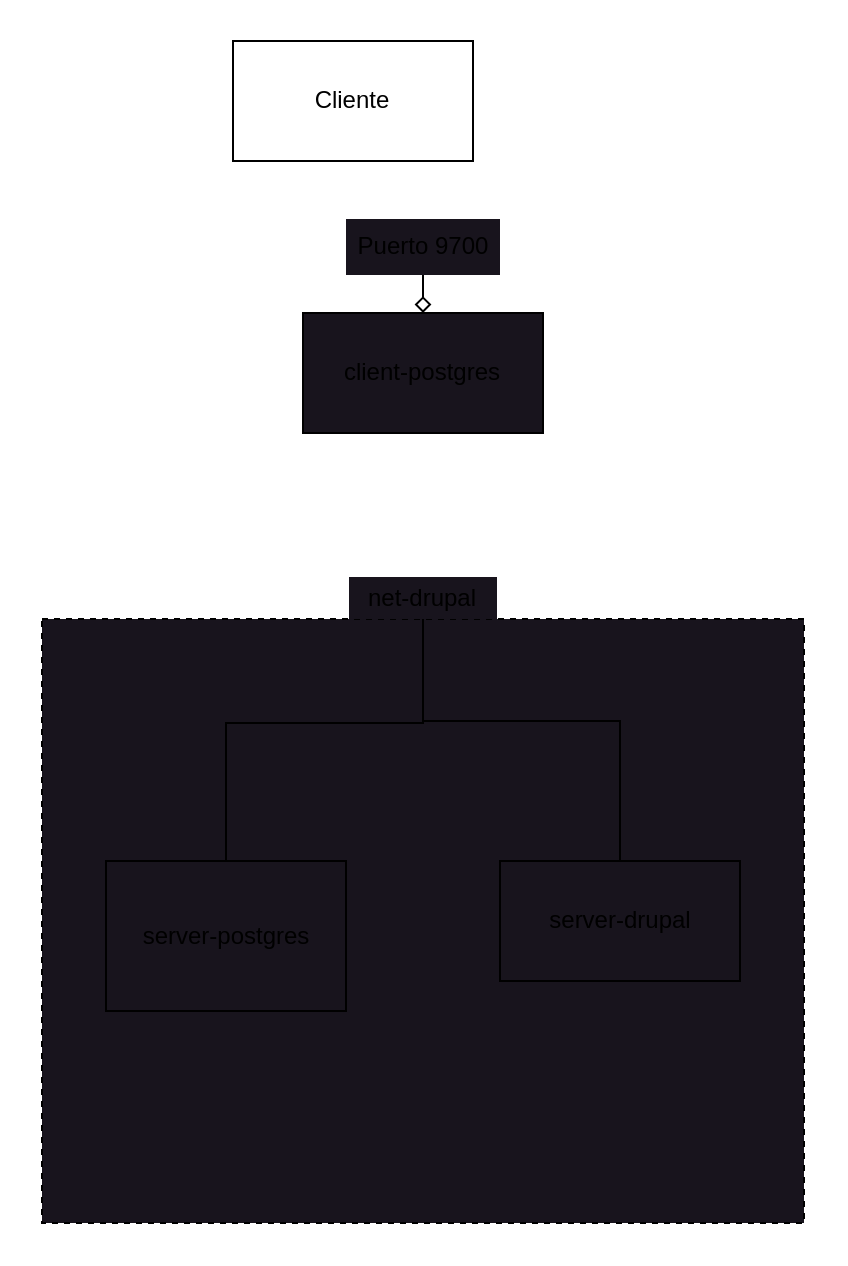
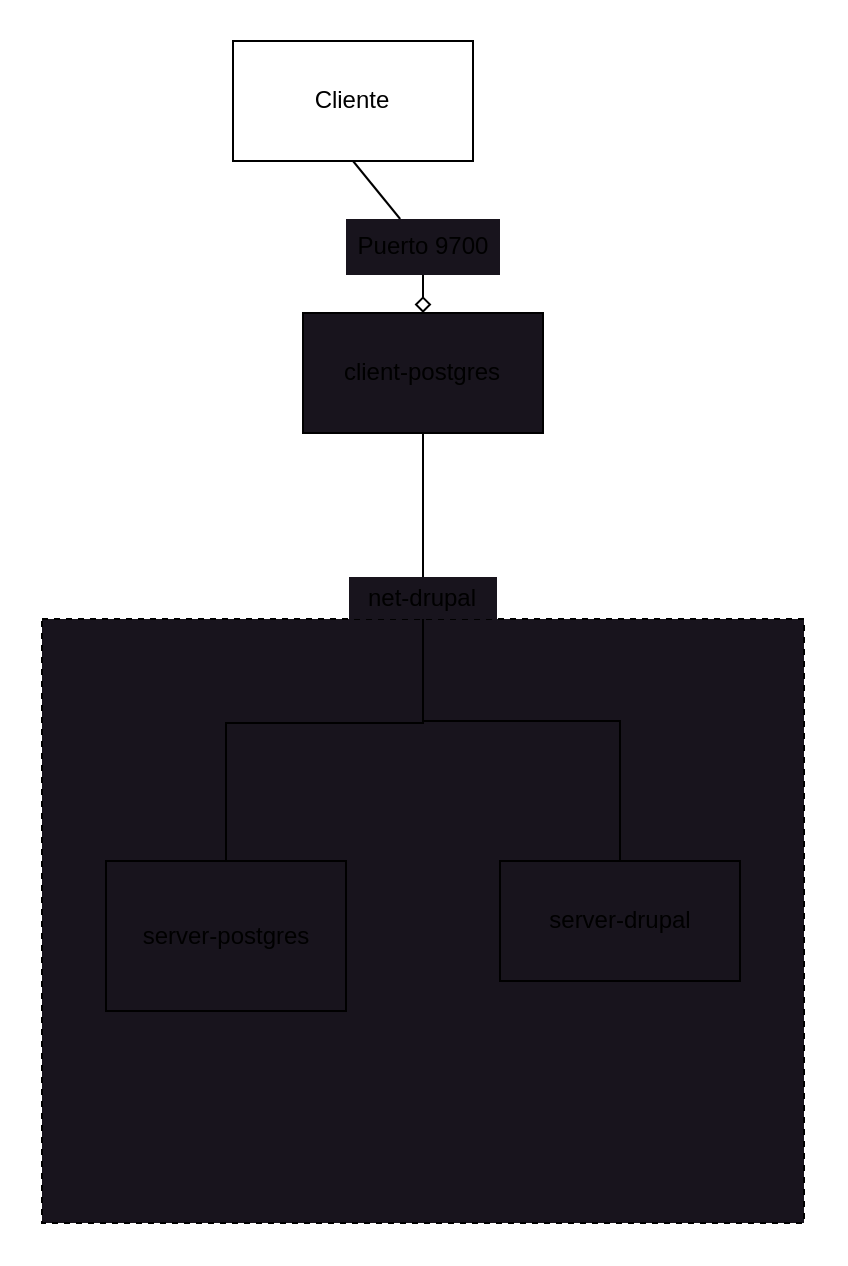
  <mxCell id="0" />
  <mxCell id="1" parent="0" />
  <mxCell id="2" value="" style="rounded=0;whiteSpace=wrap;html=1;fillColor=#18141D;dashed=1;" vertex="1" parent="1"><mxGeometry x="20.5" y="309" width="381" height="302" as="geometry" /></mxCell>
  <mxCell id="3" style="edgeStyle=orthogonalEdgeStyle;html=1;exitX=0.5;exitY=0;exitDx=0;exitDy=0;entryX=0.5;entryY=0;entryDx=0;entryDy=0;endArrow=none;endFill=0;rounded=0;" edge="1" parent="1" source="2" target="13"><mxGeometry relative="1" as="geometry"><Array as="points"><mxPoint x="211" y="360" /><mxPoint x="310" y="360" /></Array></mxGeometry></mxCell>
+ <mxCell id="4" style="edgeStyle=none;html=1;exitX=0.5;exitY=1;exitDx=0;exitDy=0;endArrow=none;endFill=0;" edge="1" parent="1" source="5" target="7"><mxGeometry relative="1" as="geometry" /></mxCell>
  <mxCell id="5" value="Cliente" style="rounded=0;whiteSpace=wrap;html=1;" vertex="1" parent="1"><mxGeometry x="116" y="20" width="120" height="60" as="geometry" /></mxCell>
  <mxCell id="6" style="edgeStyle=none;html=1;exitX=0.5;exitY=1;exitDx=0;exitDy=0;entryX=0.5;entryY=0;entryDx=0;entryDy=0;endArrow=diamond;endFill=0;" edge="1" parent="1" source="7" target="9"><mxGeometry relative="1" as="geometry" /></mxCell>
  <mxCell id="7" value="Puerto 9700" style="rounded=0;whiteSpace=wrap;html=1;fillColor=#18141D;strokeColor=none;" vertex="1" parent="1"><mxGeometry x="172.5" y="109" width="77" height="28" as="geometry" /></mxCell>
+ <mxCell id="8" style="edgeStyle=none;html=1;exitX=0.5;exitY=1;exitDx=0;exitDy=0;endArrow=none;endFill=0;" edge="1" parent="1" source="9" target="11"><mxGeometry relative="1" as="geometry" /></mxCell>
  <mxCell id="9" value="client-postgres" style="rounded=0;whiteSpace=wrap;html=1;fillColor=#18141D;" vertex="1" parent="1"><mxGeometry x="151" y="156" width="120" height="60" as="geometry" /></mxCell>
  <mxCell id="10" style="edgeStyle=orthogonalEdgeStyle;html=1;exitX=0.5;exitY=0;exitDx=0;exitDy=0;entryX=0.5;entryY=0;entryDx=0;entryDy=0;endArrow=none;endFill=0;rounded=0;" edge="1" parent="1" source="2" target="12"><mxGeometry relative="1" as="geometry"><Array as="points"><mxPoint x="211" y="361" /><mxPoint x="113" y="361" /></Array></mxGeometry></mxCell>
  <mxCell id="11" value="net-drupal" style="rounded=0;whiteSpace=wrap;html=1;fillColor=#18141D;strokeColor=none;" vertex="1" parent="1"><mxGeometry x="174" y="288" width="74" height="21" as="geometry" /></mxCell>
  <mxCell id="12" value="server-postgres" style="rounded=0;whiteSpace=wrap;html=1;fillColor=#18141D;" vertex="1" parent="1"><mxGeometry x="52.5" y="430" width="120" height="75" as="geometry" /></mxCell>
  <mxCell id="13" value="server-drupal" style="rounded=0;whiteSpace=wrap;html=1;fillColor=#18141D;" vertex="1" parent="1"><mxGeometry x="249.5" y="430" width="120" height="60" as="geometry" /></mxCell>
